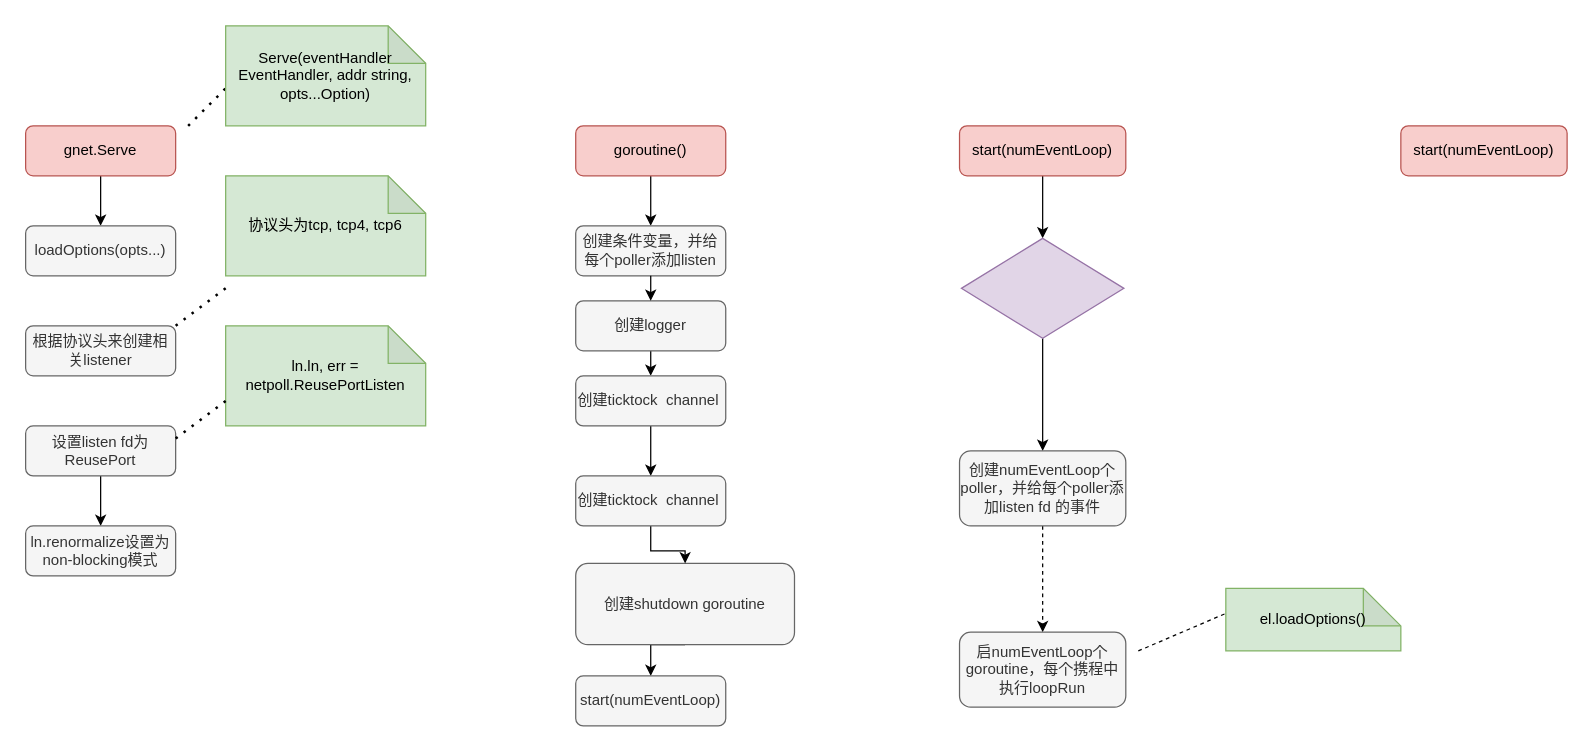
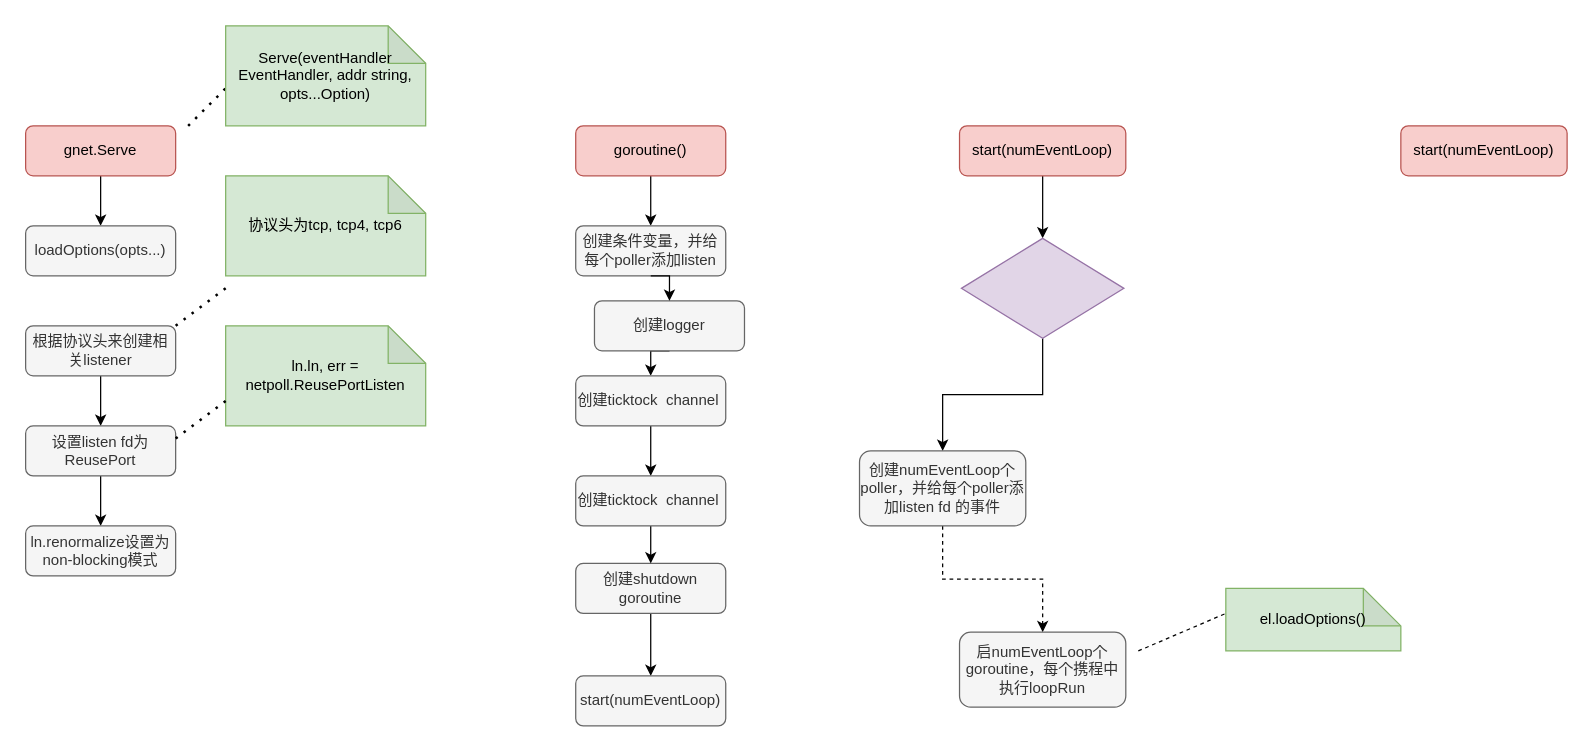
  <mxCell id="0" />
  <mxCell id="1" parent="0" />
  <mxCell id="2" style="edgeStyle=orthogonalEdgeStyle;rounded=0;orthogonalLoop=1;jettySize=auto;html=1;exitX=0.5;exitY=1;exitDx=0;exitDy=0;entryX=0.5;entryY=0;entryDx=0;entryDy=0;" parent="1" source="3" target="5" edge="1"><mxGeometry relative="1" as="geometry" /></mxCell>
  <mxCell id="3" value="gnet.Serve" style="rounded=1;whiteSpace=wrap;html=1;fillColor=#f8cecc;strokeColor=#b85450;" parent="1" vertex="1"><mxGeometry x="20" y="100" width="120" height="40" as="geometry" /></mxCell>
  <mxCell id="4" value="" style="endArrow=none;dashed=1;html=1;dashPattern=1 3;strokeWidth=2;" parent="1" edge="1"><mxGeometry width="50" height="50" relative="1" as="geometry"><mxPoint x="150" y="100" as="sourcePoint" /><mxPoint x="180" y="70" as="targetPoint" /></mxGeometry></mxCell>
  <mxCell id="5" value="loadOptions(opts...)" style="rounded=1;whiteSpace=wrap;html=1;fillColor=#f5f5f5;strokeColor=#666666;fontColor=#333333;" parent="1" vertex="1"><mxGeometry x="20" y="180" width="120" height="40" as="geometry" /></mxCell>
+ <mxCell id="6" style="edgeStyle=orthogonalEdgeStyle;rounded=0;orthogonalLoop=1;jettySize=auto;html=1;exitX=0.5;exitY=1;exitDx=0;exitDy=0;entryX=0.5;entryY=0;entryDx=0;entryDy=0;" parent="1" source="7" target="10" edge="1"><mxGeometry relative="1" as="geometry" /></mxCell>
  <mxCell id="7" value="根据协议头来创建相关listener" style="rounded=1;whiteSpace=wrap;html=1;fillColor=#f5f5f5;strokeColor=#666666;fontColor=#333333;" parent="1" vertex="1"><mxGeometry x="20" y="260" width="120" height="40" as="geometry" /></mxCell>
  <mxCell id="8" value="" style="endArrow=none;dashed=1;html=1;dashPattern=1 3;strokeWidth=2;exitX=1;exitY=0;exitDx=0;exitDy=0;exitPerimeter=0;" parent="1" source="7" edge="1"><mxGeometry width="50" height="50" relative="1" as="geometry"><mxPoint x="140" y="270" as="sourcePoint" /><mxPoint x="180" y="230" as="targetPoint" /></mxGeometry></mxCell>
  <mxCell id="9" style="edgeStyle=orthogonalEdgeStyle;rounded=0;orthogonalLoop=1;jettySize=auto;html=1;exitX=0.5;exitY=1;exitDx=0;exitDy=0;" parent="1" source="10" target="15" edge="1"><mxGeometry relative="1" as="geometry" /></mxCell>
  <mxCell id="10" value="设置listen fd为ReusePort" style="rounded=1;whiteSpace=wrap;html=1;fillColor=#f5f5f5;strokeColor=#666666;fontColor=#333333;" parent="1" vertex="1"><mxGeometry x="20" y="340" width="120" height="40" as="geometry" /></mxCell>
  <mxCell id="11" value="&lt;span&gt;Serve(eventHandler EventHandler, addr string, opts...Option)&lt;/span&gt;" style="shape=note;whiteSpace=wrap;html=1;backgroundOutline=1;darkOpacity=0.05;fillColor=#d5e8d4;strokeColor=#82b366;" parent="1" vertex="1"><mxGeometry x="180" y="20" width="160" height="80" as="geometry" /></mxCell>
  <mxCell id="12" value="协议头为tcp, tcp4, tcp6" style="shape=note;whiteSpace=wrap;html=1;backgroundOutline=1;darkOpacity=0.05;fillColor=#d5e8d4;strokeColor=#82b366;" parent="1" vertex="1"><mxGeometry x="180" y="140" width="160" height="80" as="geometry" /></mxCell>
  <mxCell id="13" value="ln.ln, err = netpoll.ReusePortListen" style="shape=note;whiteSpace=wrap;html=1;backgroundOutline=1;darkOpacity=0.05;fillColor=#d5e8d4;strokeColor=#82b366;" parent="1" vertex="1"><mxGeometry x="180" y="260" width="160" height="80" as="geometry" /></mxCell>
  <mxCell id="14" value="" style="endArrow=none;dashed=1;html=1;dashPattern=1 3;strokeWidth=2;exitX=1;exitY=0;exitDx=0;exitDy=0;exitPerimeter=0;" parent="1" edge="1"><mxGeometry width="50" height="50" relative="1" as="geometry"><mxPoint x="140" y="350" as="sourcePoint" /><mxPoint x="180" y="320" as="targetPoint" /></mxGeometry></mxCell>
  <mxCell id="15" value="ln.renormalize设置为non-blocking模式" style="rounded=1;whiteSpace=wrap;html=1;fillColor=#f5f5f5;strokeColor=#666666;fontColor=#333333;" parent="1" vertex="1"><mxGeometry x="20" y="420" width="120" height="40" as="geometry" /></mxCell>
  <mxCell id="16" style="edgeStyle=orthogonalEdgeStyle;rounded=0;orthogonalLoop=1;jettySize=auto;html=1;exitX=0.5;exitY=1;exitDx=0;exitDy=0;entryX=0.5;entryY=0;entryDx=0;entryDy=0;" parent="1" source="17" target="19" edge="1"><mxGeometry relative="1" as="geometry" /></mxCell>
  <mxCell id="17" value="goroutine()" style="rounded=1;whiteSpace=wrap;html=1;fillColor=#f8cecc;strokeColor=#b85450;" parent="1" vertex="1"><mxGeometry x="460" y="100" width="120" height="40" as="geometry" /></mxCell>
  <mxCell id="18" style="edgeStyle=orthogonalEdgeStyle;rounded=0;orthogonalLoop=1;jettySize=auto;html=1;exitX=0.5;exitY=1;exitDx=0;exitDy=0;entryX=0.5;entryY=0;entryDx=0;entryDy=0;" parent="1" source="27" target="21" edge="1"><mxGeometry relative="1" as="geometry" /></mxCell>
  <mxCell id="19" value="创建条件变量，并给每个poller添加listen" style="rounded=1;whiteSpace=wrap;html=1;fillColor=#f5f5f5;strokeColor=#666666;fontColor=#333333;" parent="1" vertex="1"><mxGeometry x="460" y="180" width="120" height="40" as="geometry" /></mxCell>
  <mxCell id="20" style="edgeStyle=orthogonalEdgeStyle;rounded=0;orthogonalLoop=1;jettySize=auto;html=1;exitX=0.5;exitY=1;exitDx=0;exitDy=0;" parent="1" source="21" edge="1"><mxGeometry relative="1" as="geometry"><mxPoint x="520" y="380" as="targetPoint" /></mxGeometry></mxCell>
  <mxCell id="21" value="创建ticktock&amp;nbsp; channel&amp;nbsp;" style="rounded=1;whiteSpace=wrap;html=1;fillColor=#f5f5f5;strokeColor=#666666;fontColor=#333333;" parent="1" vertex="1"><mxGeometry x="460" y="300" width="120" height="40" as="geometry" /></mxCell>
  <mxCell id="22" style="edgeStyle=orthogonalEdgeStyle;rounded=0;orthogonalLoop=1;jettySize=auto;html=1;exitX=0.5;exitY=1;exitDx=0;exitDy=0;entryX=0.5;entryY=0;entryDx=0;entryDy=0;" parent="1" source="23" target="24" edge="1"><mxGeometry relative="1" as="geometry" /></mxCell>
- <mxCell id="23" value="创建shutdown goroutine" style="rounded=1;whiteSpace=wrap;html=1;fillColor=#f5f5f5;strokeColor=#666666;fontColor=#333333;" parent="1" vertex="1"><mxGeometry x="460" y="450" width="175" height="65" as="geometry" /></mxCell>
+ <mxCell id="23" value="创建shutdown goroutine" style="rounded=1;whiteSpace=wrap;html=1;fillColor=#f5f5f5;strokeColor=#666666;fontColor=#333333;" parent="1" vertex="1"><mxGeometry x="460" y="450" width="120" height="40" as="geometry" /></mxCell>
  <mxCell id="24" value="start(numEventLoop)" style="rounded=1;whiteSpace=wrap;html=1;fillColor=#f5f5f5;strokeColor=#666666;fontColor=#333333;" parent="1" vertex="1"><mxGeometry x="460" y="540" width="120" height="40" as="geometry" /></mxCell>
  <mxCell id="25" style="edgeStyle=orthogonalEdgeStyle;rounded=0;orthogonalLoop=1;jettySize=auto;html=1;exitX=0.5;exitY=1;exitDx=0;exitDy=0;" edge="1" parent="1" source="26" target="32"><mxGeometry relative="1" as="geometry" /></mxCell>
  <mxCell id="26" value="start(numEventLoop)" style="rounded=1;whiteSpace=wrap;html=1;fillColor=#f8cecc;strokeColor=#b85450;" parent="1" vertex="1"><mxGeometry x="767" y="100" width="133" height="40" as="geometry" /></mxCell>
- <mxCell id="27" value="创建logger" style="rounded=1;whiteSpace=wrap;html=1;fillColor=#f5f5f5;strokeColor=#666666;fontColor=#333333;" parent="1" vertex="1"><mxGeometry x="460" y="240" width="120" height="40" as="geometry" /></mxCell>
+ <mxCell id="27" value="创建logger" style="rounded=1;whiteSpace=wrap;html=1;fillColor=#f5f5f5;strokeColor=#666666;fontColor=#333333;" parent="1" vertex="1"><mxGeometry x="475" y="240" width="120" height="40" as="geometry" /></mxCell>
  <mxCell id="28" style="edgeStyle=orthogonalEdgeStyle;rounded=0;orthogonalLoop=1;jettySize=auto;html=1;exitX=0.5;exitY=1;exitDx=0;exitDy=0;entryX=0.5;entryY=0;entryDx=0;entryDy=0;" parent="1" source="19" target="27" edge="1"><mxGeometry relative="1" as="geometry"><mxPoint x="520" y="220" as="sourcePoint" /><mxPoint x="520" y="290" as="targetPoint" /></mxGeometry></mxCell>
  <mxCell id="29" style="edgeStyle=orthogonalEdgeStyle;rounded=0;orthogonalLoop=1;jettySize=auto;html=1;exitX=0.5;exitY=1;exitDx=0;exitDy=0;entryX=0.5;entryY=0;entryDx=0;entryDy=0;" edge="1" parent="1" source="30" target="23"><mxGeometry relative="1" as="geometry" /></mxCell>
  <mxCell id="30" value="创建ticktock&amp;nbsp; channel&amp;nbsp;" style="rounded=1;whiteSpace=wrap;html=1;fillColor=#f5f5f5;strokeColor=#666666;fontColor=#333333;" vertex="1" parent="1"><mxGeometry x="460" y="380" width="120" height="40" as="geometry" /></mxCell>
  <mxCell id="31" style="edgeStyle=orthogonalEdgeStyle;rounded=0;orthogonalLoop=1;jettySize=auto;html=1;exitX=0.5;exitY=1;exitDx=0;exitDy=0;entryX=0.5;entryY=0;entryDx=0;entryDy=0;" edge="1" parent="1" source="32" target="34"><mxGeometry relative="1" as="geometry" /></mxCell>
  <mxCell id="32" value="" style="rhombus;whiteSpace=wrap;html=1;fillColor=#e1d5e7;strokeColor=#9673a6;" vertex="1" parent="1"><mxGeometry x="768.5" y="190" width="130" height="80" as="geometry" /></mxCell>
  <mxCell id="33" style="edgeStyle=orthogonalEdgeStyle;rounded=0;orthogonalLoop=1;jettySize=auto;html=1;exitX=0.5;exitY=1;exitDx=0;exitDy=0;entryX=0.5;entryY=0;entryDx=0;entryDy=0;dashed=1;" edge="1" parent="1" source="34" target="35"><mxGeometry relative="1" as="geometry" /></mxCell>
- <mxCell id="34" value="创建numEventLoop个poller，并给每个poller添加listen fd 的事件" style="rounded=1;whiteSpace=wrap;html=1;fillColor=#f5f5f5;strokeColor=#666666;fontColor=#333333;" vertex="1" parent="1"><mxGeometry x="767" y="360" width="133" height="60" as="geometry" /></mxCell>
+ <mxCell id="34" value="创建numEventLoop个poller，并给每个poller添加listen fd 的事件" style="rounded=1;whiteSpace=wrap;html=1;fillColor=#f5f5f5;strokeColor=#666666;fontColor=#333333;" vertex="1" parent="1"><mxGeometry x="687" y="360" width="133" height="60" as="geometry" /></mxCell>
  <mxCell id="35" value="启numEventLoop个goroutine，每个携程中执行loopRun" style="rounded=1;whiteSpace=wrap;html=1;fillColor=#f5f5f5;strokeColor=#666666;fontColor=#333333;" vertex="1" parent="1"><mxGeometry x="767" y="505" width="133" height="60" as="geometry" /></mxCell>
  <mxCell id="36" value="el.loadOptions()" style="shape=note;whiteSpace=wrap;html=1;backgroundOutline=1;darkOpacity=0.05;fillColor=#d5e8d4;strokeColor=#82b366;" vertex="1" parent="1"><mxGeometry x="980" y="470" width="140" height="50" as="geometry" /></mxCell>
  <mxCell id="37" value="" style="endArrow=none;html=1;dashed=1;" edge="1" parent="1"><mxGeometry width="50" height="50" relative="1" as="geometry"><mxPoint x="910" y="520" as="sourcePoint" /><mxPoint x="980" y="490" as="targetPoint" /></mxGeometry></mxCell>
  <mxCell id="38" value="start(numEventLoop)" style="rounded=1;whiteSpace=wrap;html=1;fillColor=#f8cecc;strokeColor=#b85450;" vertex="1" parent="1"><mxGeometry x="1120" y="100" width="133" height="40" as="geometry" /></mxCell>
